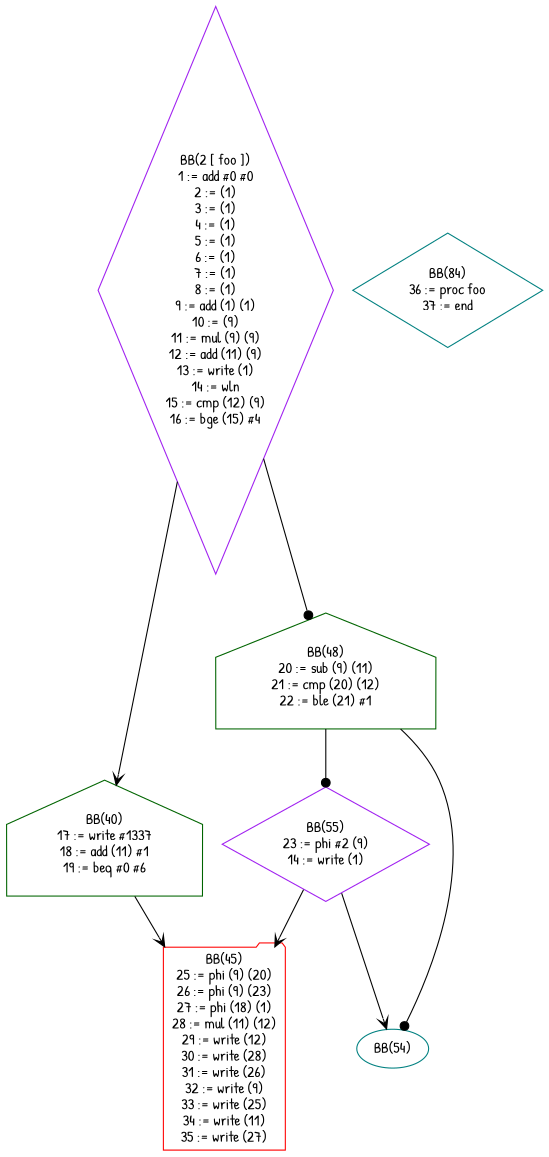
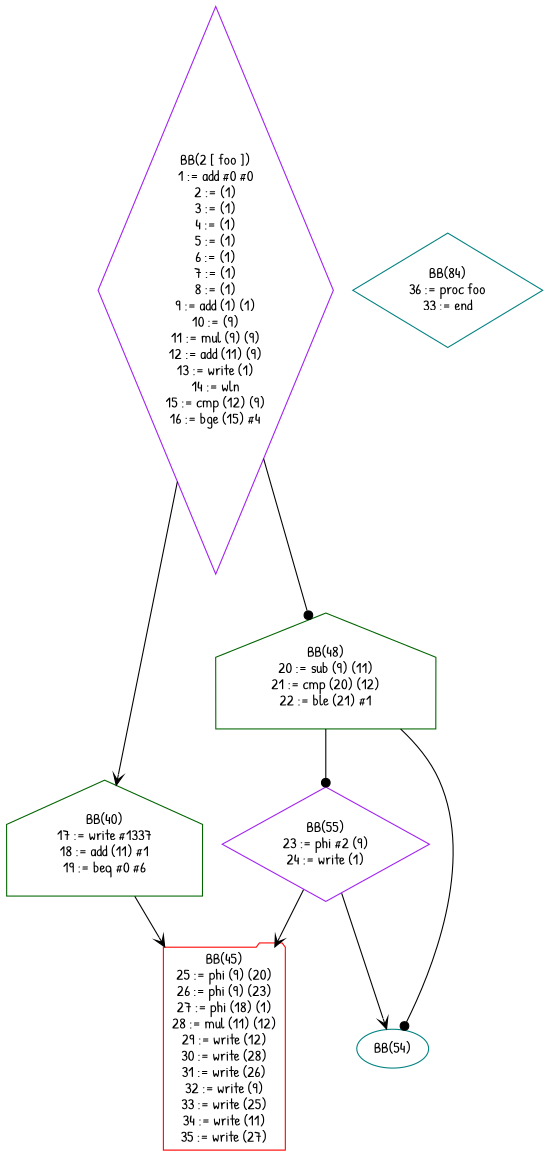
  digraph {
    fontname="Patrick Hand"
    node [color=purple fontname="Patrick Hand" shape=diamond]
    edge [arrowhead=vee fontname="Patrick Hand"]
    n1 [label="BB(2 [ foo ])\n1 := add #0 #0\n2 := (1)\n3 := (1)\n4 := (1)\n5 := (1)\n6 := (1)\n7 := (1)\n8 := (1)\n9 := add (1) (1)\n10 := (9)\n11 := mul (9) (9)\n12 := add (11) (9)\n13 := write (1)\n14 := wln\n15 := cmp (12) (9)\n16 := bge (15) #4\n"]
    n2 [color=darkgreen label="BB(40)\n17 := write #1337\n18 := add (11) #1\n19 := beq #0 #6\n" shape=house]
    n3 [color=darkgreen label="BB(48)\n20 := sub (9) (11)\n21 := cmp (20) (12)\n22 := ble (21) #1\n" shape=house]
    n4 [color=red label="BB(45)\n25 := phi (9) (20)\n26 := phi (9) (23)\n27 := phi (18) (1)\n28 := mul (11) (12)\n29 := write (12)\n30 := write (28)\n31 := write (26)\n32 := write (9)\n33 := write (25)\n34 := write (11)\n35 := write (27)\n" shape=folder]
    n5 [color=teal label="BB(54)\n" shape=ellipse]
-   n6 [label="BB(55)\n23 := phi #2 (9)\n14 := write (1)\n"]
-   n7 [color=teal label="BB(84)\n36 := proc foo\n37 := end\n"]
+   n6 [label="BB(55)\n23 := phi #2 (9)\n24 := write (1)\n"]
+   n7 [color=teal label="BB(84)\n36 := proc foo\n33 := end\n"]
    n1 -> n2
    n1 -> n3 [arrowhead=dot]
    n2 -> n4
    n3 -> n5 [arrowhead=dot]
    n3 -> n6 [arrowhead=dot]
    n6 -> n4
    n6 -> n5
  }
